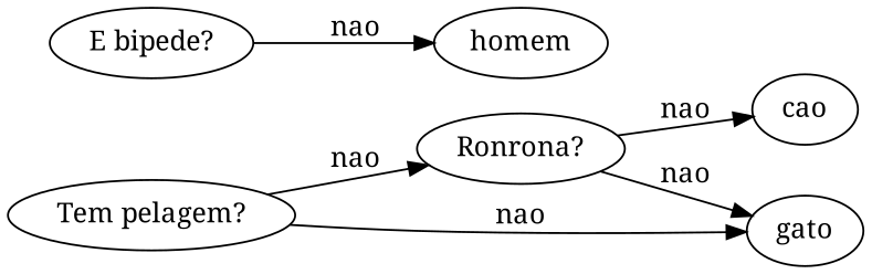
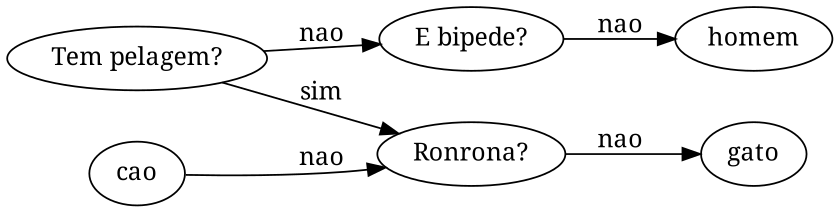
  digraph {
    fontname="Noto Serif"
    rankdir=LR
    node [fontname="Noto Serif"]
    edge [fontname="Noto Serif"]
    n1 [label="Tem pelagem?"]
    n2 [label="Ronrona?"]
    n3 [label="E bipede?"]
    n4 [label=gato]
    n5 [label=cao]
    n6 [label=homem]
-   n1 -> n2 [label=nao]
-   n1 -> n4 [label=nao]
+   n1 -> n2 [label=sim]
+   n1 -> n3 [label=nao]
    n2 -> n4 [label=nao]
-   n2 -> n5 [label=nao]
+   n5 -> n2 [label=nao]
    n3 -> n6 [label=nao]
  }
